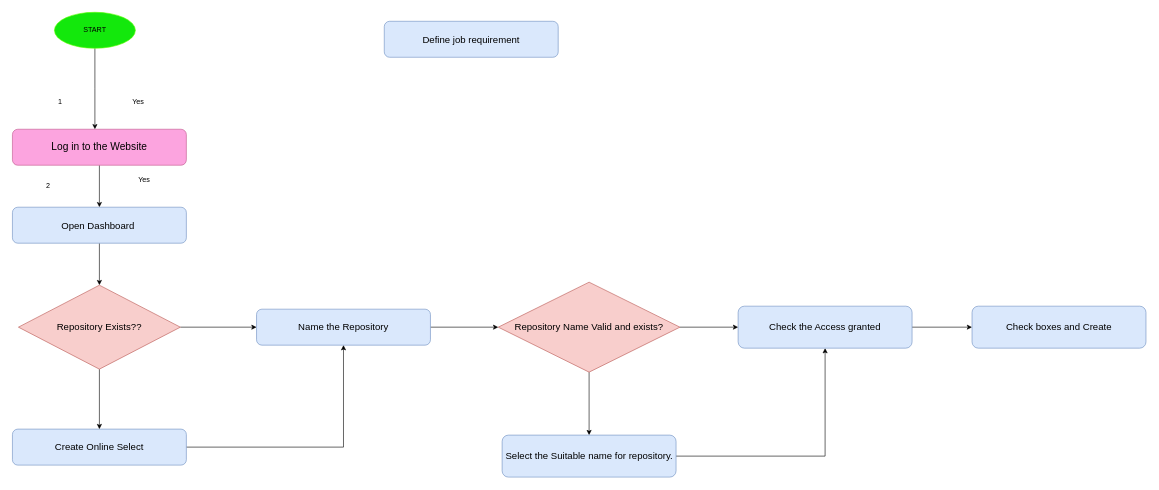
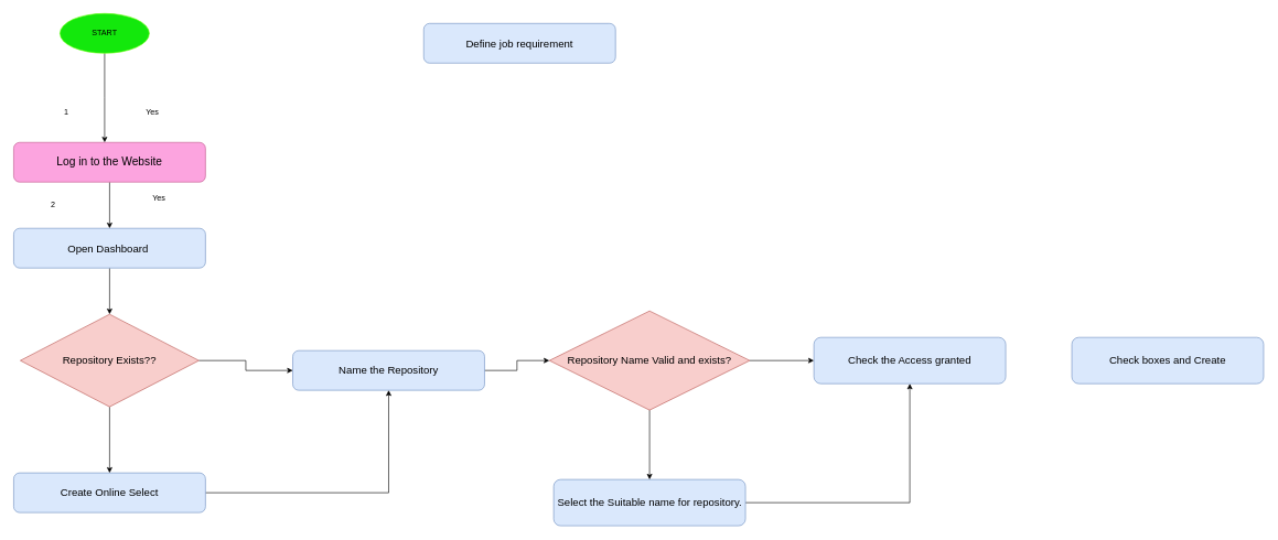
  <mxCell id="0" />
  <mxCell id="1" parent="0" />
  <mxCell id="2" value="" style="edgeStyle=orthogonalEdgeStyle;rounded=0;orthogonalLoop=1;jettySize=auto;html=1;" edge="1" parent="1" source="3"><mxGeometry relative="1" as="geometry"><mxPoint x="157.5" y="215" as="targetPoint" /></mxGeometry></mxCell>
  <mxCell id="3" value="START" style="ellipse;whiteSpace=wrap;html=1;fillColor=#13E80C;strokeColor=#61FF05;" vertex="1" parent="1"><mxGeometry x="90" y="20" width="135" height="60" as="geometry" /></mxCell>
  <mxCell id="4" value="" style="edgeStyle=orthogonalEdgeStyle;rounded=0;orthogonalLoop=1;jettySize=auto;html=1;" edge="1" parent="1" source="5" target="16"><mxGeometry relative="1" as="geometry" /></mxCell>
  <mxCell id="5" value="&lt;font style=&quot;font-size: 17px;&quot;&gt;Log in to the Website&lt;/font&gt;" style="rounded=1;whiteSpace=wrap;html=1;fillColor=#FCA4DF;strokeColor=#BF588B;" vertex="1" parent="1"><mxGeometry x="20" y="215" width="290" height="60" as="geometry" /></mxCell>
  <mxCell id="6" value="Yes&lt;br&gt;" style="text;html=1;strokeColor=none;fillColor=none;align=center;verticalAlign=middle;whiteSpace=wrap;rounded=0;" vertex="1" parent="1"><mxGeometry x="200" y="155" width="60" height="30" as="geometry" /></mxCell>
  <mxCell id="7" value="Yes&lt;br&gt;" style="text;html=1;strokeColor=none;fillColor=none;align=center;verticalAlign=middle;whiteSpace=wrap;rounded=0;" vertex="1" parent="1"><mxGeometry x="210" y="285" width="60" height="30" as="geometry" /></mxCell>
  <mxCell id="8" value="1" style="text;html=1;strokeColor=none;fillColor=none;align=center;verticalAlign=middle;whiteSpace=wrap;rounded=0;" vertex="1" parent="1"><mxGeometry x="70" y="155" width="60" height="30" as="geometry" /></mxCell>
  <mxCell id="9" value="2" style="text;html=1;strokeColor=none;fillColor=none;align=center;verticalAlign=middle;whiteSpace=wrap;rounded=0;" vertex="1" parent="1"><mxGeometry x="50" y="295" width="60" height="30" as="geometry" /></mxCell>
  <mxCell id="10" value="" style="edgeStyle=orthogonalEdgeStyle;rounded=0;orthogonalLoop=1;jettySize=auto;html=1;" edge="1" parent="1" source="11" target="22"><mxGeometry relative="1" as="geometry" /></mxCell>
- <mxCell id="11" value="&lt;font style=&quot;font-size: 16px;&quot;&gt;Name the Repository&lt;/font&gt;" style="rounded=1;whiteSpace=wrap;html=1;fillColor=#dae8fc;strokeColor=#6c8ebf;" vertex="1" parent="1"><mxGeometry x="427" y="515" width="290" height="60" as="geometry" /></mxCell>
+ <mxCell id="11" value="&lt;font style=&quot;font-size: 16px;&quot;&gt;Name the Repository&lt;/font&gt;" style="rounded=1;whiteSpace=wrap;html=1;fillColor=#dae8fc;strokeColor=#6c8ebf;" vertex="1" parent="1"><mxGeometry x="442" y="530" width="290" height="60" as="geometry" /></mxCell>
  <mxCell id="12" style="edgeStyle=orthogonalEdgeStyle;rounded=0;orthogonalLoop=1;jettySize=auto;html=1;" edge="1" parent="1" source="13" target="11"><mxGeometry relative="1" as="geometry"><mxPoint x="570" y="585" as="targetPoint" /></mxGeometry></mxCell>
  <mxCell id="13" value="&lt;font style=&quot;font-size: 16px;&quot;&gt;Create Online Select&lt;/font&gt;" style="rounded=1;whiteSpace=wrap;html=1;fillColor=#dae8fc;strokeColor=#6c8ebf;" vertex="1" parent="1"><mxGeometry x="20" y="715" width="290" height="60" as="geometry" /></mxCell>
  <mxCell id="14" value="&lt;font style=&quot;font-size: 16px;&quot;&gt;Define job requirement&lt;/font&gt;" style="rounded=1;whiteSpace=wrap;html=1;fillColor=#dae8fc;strokeColor=#6c8ebf;" vertex="1" parent="1"><mxGeometry x="640" y="35" width="290" height="60" as="geometry" /></mxCell>
  <mxCell id="15" value="" style="edgeStyle=orthogonalEdgeStyle;rounded=0;orthogonalLoop=1;jettySize=auto;html=1;" edge="1" parent="1" source="16" target="19"><mxGeometry relative="1" as="geometry" /></mxCell>
  <mxCell id="16" value="&lt;font style=&quot;font-size: 16px;&quot;&gt;Open Dashboard&amp;nbsp;&lt;/font&gt;" style="rounded=1;whiteSpace=wrap;html=1;fillColor=#dae8fc;strokeColor=#6c8ebf;" vertex="1" parent="1"><mxGeometry x="20" y="345" width="290" height="60" as="geometry" /></mxCell>
  <mxCell id="17" style="edgeStyle=orthogonalEdgeStyle;rounded=0;orthogonalLoop=1;jettySize=auto;html=1;" edge="1" parent="1" source="19" target="11"><mxGeometry relative="1" as="geometry" /></mxCell>
  <mxCell id="18" value="" style="edgeStyle=orthogonalEdgeStyle;rounded=0;orthogonalLoop=1;jettySize=auto;html=1;" edge="1" parent="1" source="19" target="13"><mxGeometry relative="1" as="geometry" /></mxCell>
  <mxCell id="19" value="&lt;span style=&quot;font-size: 16px;&quot;&gt;Repository Exists??&lt;/span&gt;" style="rhombus;whiteSpace=wrap;html=1;fillColor=#f8cecc;strokeColor=#b85450;" vertex="1" parent="1"><mxGeometry x="30" y="475" width="270" height="140" as="geometry" /></mxCell>
  <mxCell id="20" value="" style="edgeStyle=orthogonalEdgeStyle;rounded=0;orthogonalLoop=1;jettySize=auto;html=1;" edge="1" parent="1" source="22" target="24"><mxGeometry relative="1" as="geometry" /></mxCell>
  <mxCell id="21" value="" style="edgeStyle=orthogonalEdgeStyle;rounded=0;orthogonalLoop=1;jettySize=auto;html=1;" edge="1" parent="1" source="22" target="26"><mxGeometry relative="1" as="geometry" /></mxCell>
  <mxCell id="22" value="&lt;span style=&quot;font-size: 16px;&quot;&gt;Repository Name Valid and exists?&lt;/span&gt;" style="rhombus;whiteSpace=wrap;html=1;fillColor=#f8cecc;strokeColor=#b85450;" vertex="1" parent="1"><mxGeometry x="830" y="470" width="303" height="150" as="geometry" /></mxCell>
  <mxCell id="23" style="edgeStyle=orthogonalEdgeStyle;rounded=0;orthogonalLoop=1;jettySize=auto;html=1;entryX=0.5;entryY=1;entryDx=0;entryDy=0;" edge="1" parent="1" source="24" target="26"><mxGeometry relative="1" as="geometry"><mxPoint x="1390" y="635" as="targetPoint" /></mxGeometry></mxCell>
  <mxCell id="24" value="&lt;font style=&quot;font-size: 16px;&quot;&gt;Select the Suitable name for repository.&lt;/font&gt;" style="rounded=1;whiteSpace=wrap;html=1;fillColor=#dae8fc;strokeColor=#6c8ebf;" vertex="1" parent="1"><mxGeometry x="836.5" y="725" width="290" height="70" as="geometry" /></mxCell>
- <mxCell id="25" value="" style="edgeStyle=orthogonalEdgeStyle;rounded=0;orthogonalLoop=1;jettySize=auto;html=1;" edge="1" parent="1" source="26" target="27"><mxGeometry relative="1" as="geometry" /></mxCell>
  <mxCell id="26" value="&lt;font style=&quot;font-size: 16px;&quot;&gt;Check the Access granted&lt;/font&gt;" style="rounded=1;whiteSpace=wrap;html=1;fillColor=#dae8fc;strokeColor=#6c8ebf;" vertex="1" parent="1"><mxGeometry x="1230" y="510" width="290" height="70" as="geometry" /></mxCell>
  <mxCell id="27" value="&lt;font style=&quot;font-size: 16px;&quot;&gt;Check boxes and Create&lt;/font&gt;" style="rounded=1;whiteSpace=wrap;html=1;fillColor=#dae8fc;strokeColor=#6c8ebf;" vertex="1" parent="1"><mxGeometry x="1620" y="510" width="290" height="70" as="geometry" /></mxCell>
